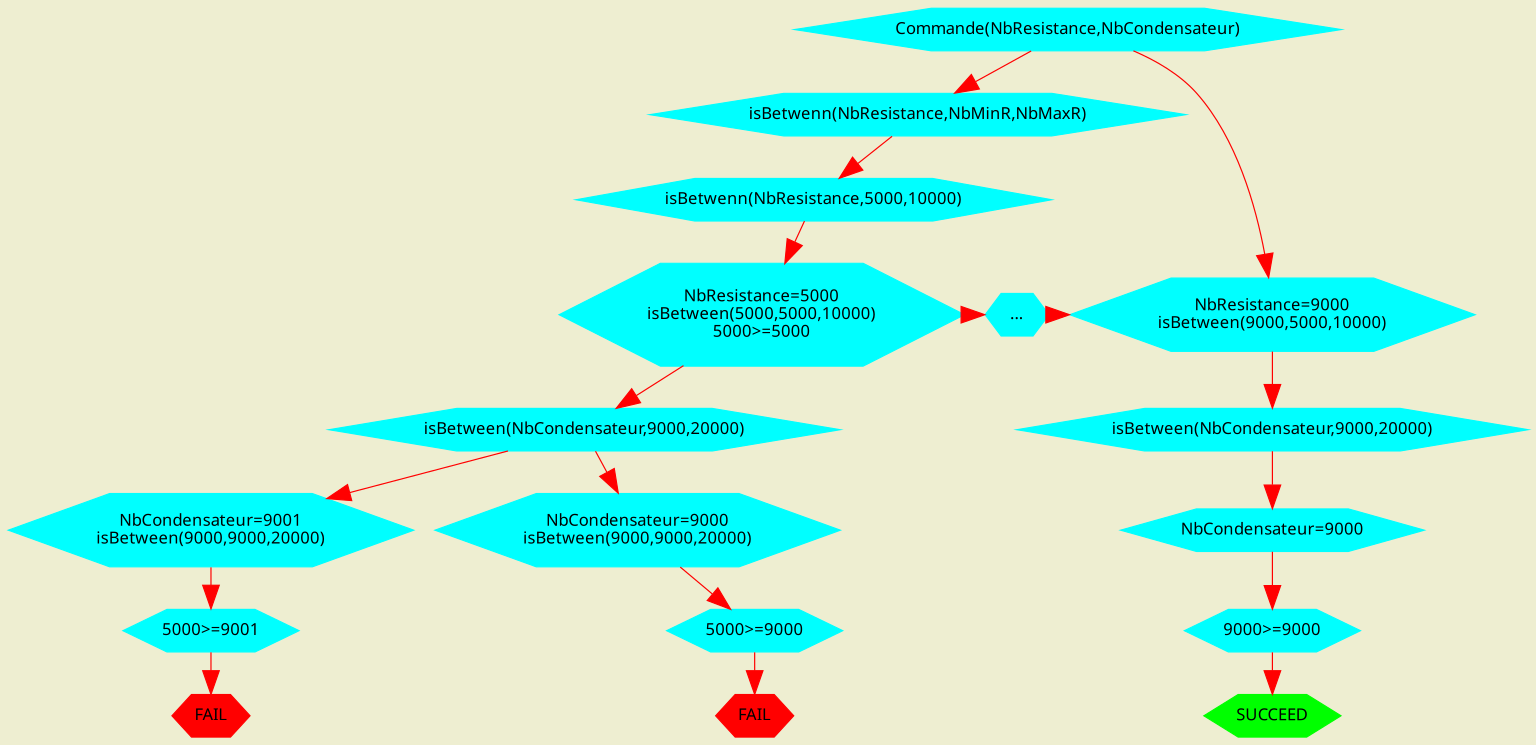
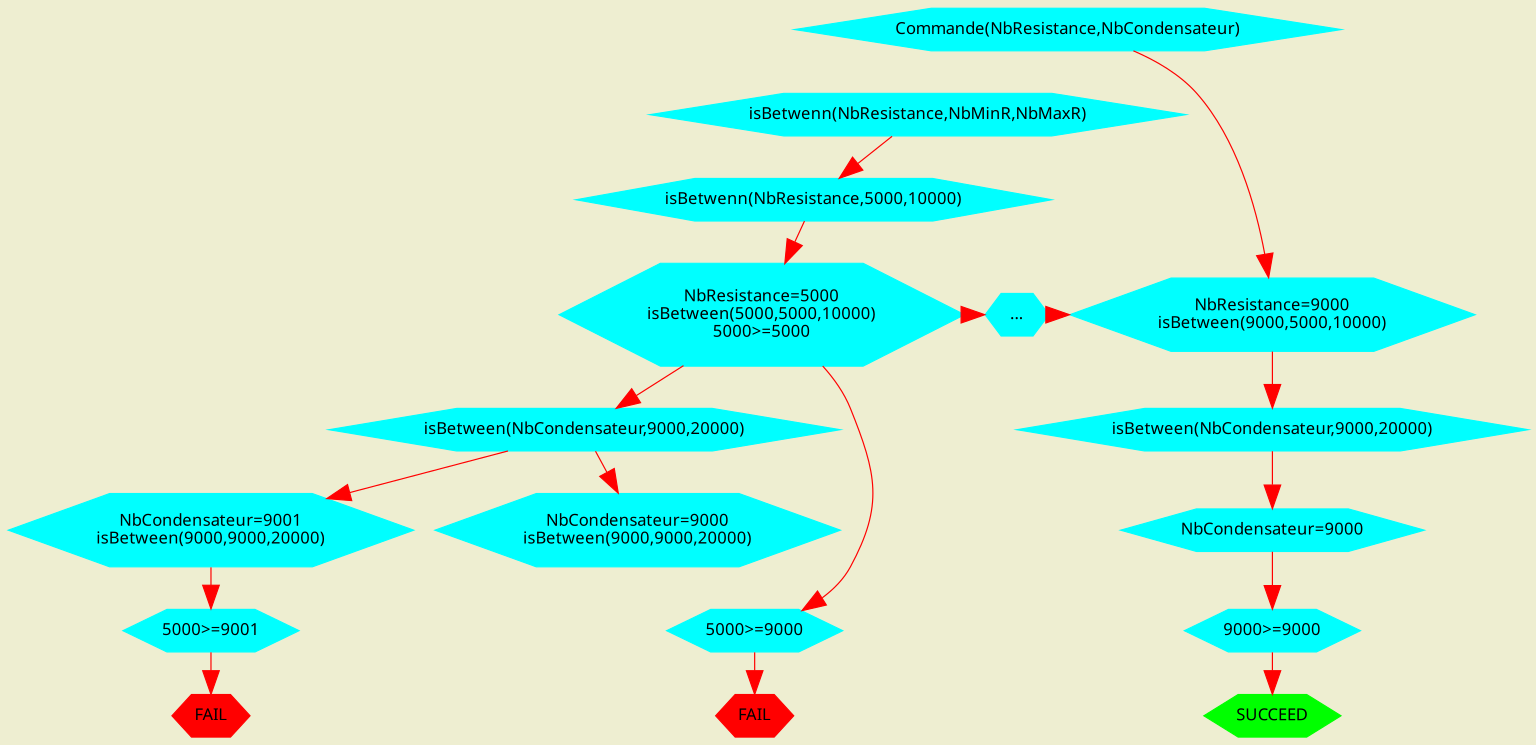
  digraph {
    bgcolor=lightyellow2
    splines=true
    node [color=cyan fontcolor=black fontname=Verdana shape=polygon sides=6 style=filled]
    edge [arrowsize=2 color=red]
    n1 [label="NbResistance=5000\nisBetween(5000,5000,10000)\n5000>=5000"]
    n2 [label="..."]
    n3 [label="NbResistance=9000\nisBetween(9000,5000,10000)"]
    n4 [label="isBetween(NbCondensateur,9000,20000)"]
    n5 [label="isBetween(NbCondensateur,9000,20000)"]
    n6 [label="NbCondensateur=9000\nisBetween(9000,9000,20000)"]
    n7 [label="NbCondensateur=9001\nisBetween(9000,9000,20000)"]
    n8 [label="NbCondensateur=9000"]
    n9 [label="Commande(NbResistance,NbCondensateur)"]
    n10 [label="isBetwenn(NbResistance,NbMinR,NbMaxR)"]
    n11 [label="isBetwenn(NbResistance,5000,10000)"]
    n12 [label="9000>=9000"]
    n13 [color=green label=SUCCEED]
    n14 [label="5000>=9000"]
    n15 [label="5000>=9001"]
    n16 [color=red label=FAIL]
    n17 [color=red label=FAIL]
    subgraph sub_1 {
      width=7
    }
    subgraph sub_2 {
      width=7
    }
    subgraph sub_3 {
      rank=same
      n1
      n2
      n3
    }
    n1 -> n2
    n1 -> n4
    n2 -> n3
    n3 -> n5
    n4 -> n6
    n4 -> n7
    n5 -> n8
-   n6 -> n14
+   n1 -> n14
    n7 -> n15
    n8 -> n12
    n9 -> n3
-   n9 -> n10
    n10 -> n11
    n11 -> n1
    n12 -> n13
    n14 -> n16
    n15 -> n17
  }
